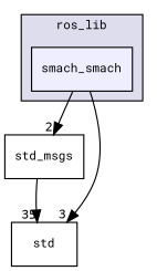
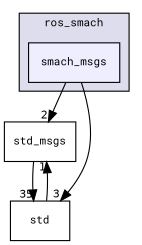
  digraph {
    compound=true
    fontname="Roboto Mono"
    node [fontname="Roboto Mono" fontsize=10 shape=box]
    edge [fontname="Roboto Mono" labeldistance=1.5 labelfontname=Helvetica labelfontsize=10]
-   n1 [fillcolor="#eeeeff" label=smach_smach pencolor=black style=filled]
+   n1 [fillcolor="#eeeeff" label=smach_msgs pencolor=black style=filled]
    n2 [label=std_msgs]
    n3 [label=std]
    subgraph cluster_1 {
      bgcolor="#ddddee"
      fontsize=10
-     label=ros_lib
+     label=ros_smach
      pencolor=black
      n1
    }
    n1 -> n2 [headlabel=2]
    n1 -> n3 [headlabel=3]
    n2 -> n3 [headlabel=35]
+   n3 -> n2 [headlabel=1]
  }
